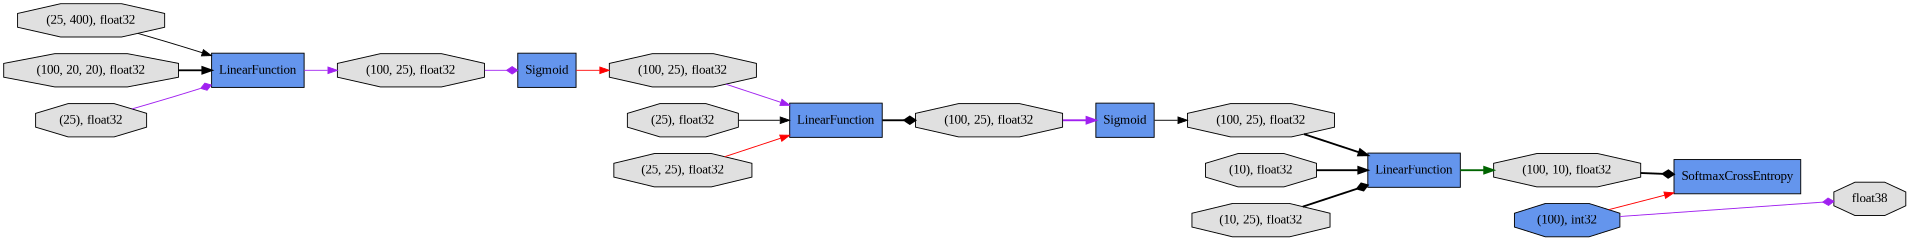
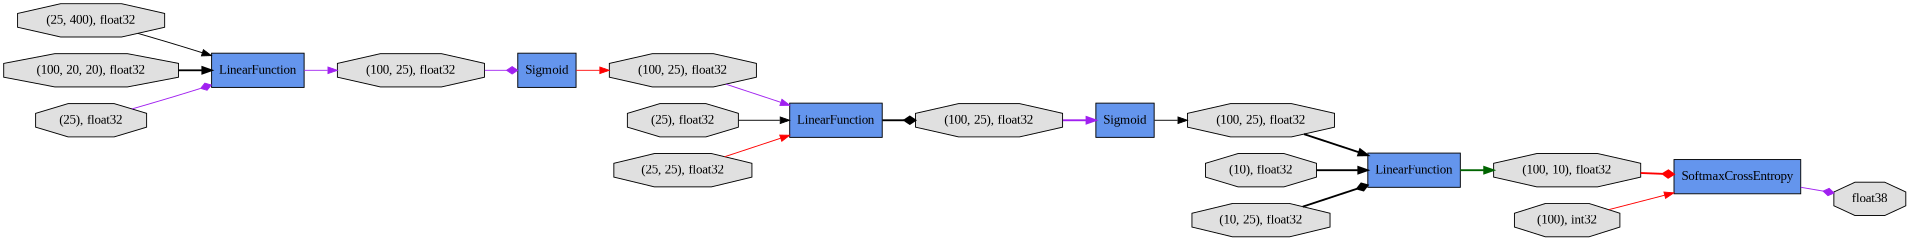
  digraph {
    fontname="Liberation Serif"
    rankdir=LR
    node [fillcolor="#E0E0E0" fontname="Liberation Serif" shape=octagon style=filled]
    edge [arrowhead=normal color=black fontname="Liberation Serif" style=solid]
    n1 [label="(100, 10), float32"]
    n2 [fillcolor="#6495ED" label=SoftmaxCrossEntropy shape=record]
    n3 [label=float38]
    n4 [label="(100, 25), float32"]
    n5 [fillcolor="#6495ED" label=Sigmoid shape=record]
    n6 [label="(100, 25), float32"]
    n7 [fillcolor="#6495ED" label=LinearFunction shape=record]
    n8 [label="(100, 25), float32"]
    n9 [fillcolor="#6495ED" label=Sigmoid shape=record]
-   n10 [fillcolor="#6495ED" label="(100), int32"]
+   n10 [label="(100), int32"]
    n11 [label="(100, 25), float32"]
    n12 [fillcolor="#6495ED" label=LinearFunction shape=record]
    n13 [label="(25, 400), float32"]
    n14 [fillcolor="#6495ED" label=LinearFunction shape=record]
    n15 [label="(25), float32"]
    n16 [label="(10), float32"]
    n17 [label="(100, 20, 20), float32"]
    n18 [label="(10, 25), float32"]
    n19 [label="(25), float32"]
    n20 [label="(25, 25), float32"]
-   n1 -> n2 [arrowhead=diamond style=bold]
-   n10 -> n3 [arrowhead=diamond color=purple]
+   n1 -> n2 [arrowhead=diamond color=red style=bold]
+   n2 -> n3 [arrowhead=diamond color=purple]
    n4 -> n5 [color=purple style=bold]
    n5 -> n6
    n6 -> n14 [style=bold]
    n7 -> n8 [color=purple]
    n8 -> n9 [arrowhead=diamond color=purple]
    n9 -> n11 [color=red]
    n10 -> n2 [color=red]
    n11 -> n12 [color=purple]
    n12 -> n4 [arrowhead=diamond style=bold]
    n13 -> n7
    n14 -> n1 [color=darkgreen style=bold]
    n15 -> n12
    n16 -> n14 [style=bold]
    n17 -> n7 [style=bold]
    n18 -> n14 [arrowhead=diamond style=bold]
    n19 -> n7 [arrowhead=diamond color=purple]
    n20 -> n12 [color=red]
  }
